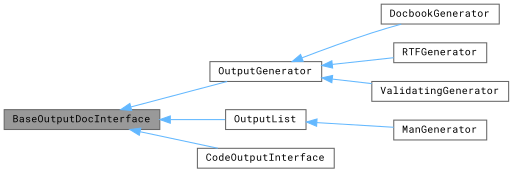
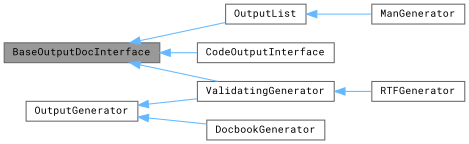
  digraph {
    fontname="Roboto Mono"
    rankdir=LR
    node [color=gray40 fillcolor=white fontname="Roboto Mono" fontsize=10 shape=box style=filled]
    edge [color=steelblue1 dir=back fontname="Roboto Mono" fontsize=10 labelfontname=Helvetica labelfontsize=10 style=solid]
    n1 [fillcolor=grey60 fontcolor=black height=0.2 label=BaseOutputDocInterface width=0.4]
    n2 [height=0.2 label=OutputGenerator width=0.4]
    n3 [height=0.2 label=OutputList width=0.4]
    n4 [height=0.2 label=CodeOutputInterface width=0.4]
    n5 [height=0.2 label=DocbookGenerator width=0.4]
    n6 [height=0.2 label=RTFGenerator width=0.4]
    n7 [height=0.2 label=ValidatingGenerator width=0.4]
    n8 [height=0.2 label=ManGenerator width=0.4]
-   n1 -> n2
+   n1 -> n7
    n1 -> n3
    n1 -> n4
    n2 -> n5
-   n2 -> n6
+   n7 -> n6
    n2 -> n7
    n3 -> n8
  }
